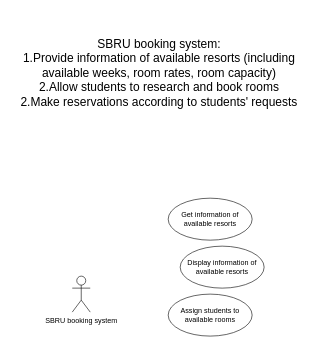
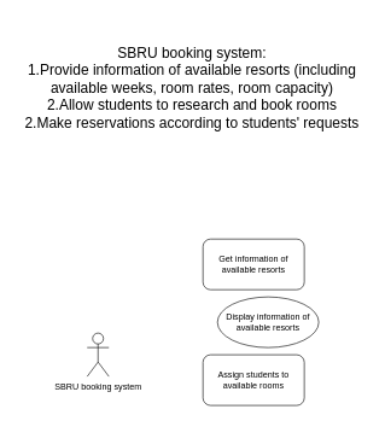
  <mxCell id="0" />
  <mxCell id="1" parent="0" />
  <mxCell id="2" value="&lt;font style=&quot;font-size: 20px;&quot;&gt;SBRU booking system:&lt;br&gt;1.Provide information of available resorts (including available weeks, room rates, room capacity)&lt;br&gt;2.Allow students to research and book rooms&lt;br&gt;2.Make reservations according to students' requests&lt;/font&gt;" style="text;html=1;strokeColor=none;fillColor=none;align=center;verticalAlign=middle;whiteSpace=wrap;rounded=0;" vertex="1" parent="1"><mxGeometry x="20" y="20" width="490" height="200" as="geometry" /></mxCell>
  <mxCell id="3" value="SBRU booking system" style="shape=umlActor;verticalLabelPosition=bottom;verticalAlign=top;html=1;" vertex="1" parent="1"><mxGeometry x="120" y="460" width="30" height="60" as="geometry" /></mxCell>
- <mxCell id="4" value="Get information of available resorts" style="ellipse;whiteSpace=wrap;html=1;" vertex="1" parent="1"><mxGeometry x="280" y="330" width="140" height="70" as="geometry" /></mxCell>
+ <mxCell id="4" value="Get information of available resorts" style="whiteSpace=wrap;html=1;rounded=1;" vertex="1" parent="1"><mxGeometry x="280" y="330" width="140" height="70" as="geometry" /></mxCell>
  <mxCell id="5" value="Display information of available resorts" style="ellipse;whiteSpace=wrap;html=1;" vertex="1" parent="1"><mxGeometry x="300" y="410" width="140" height="70" as="geometry" /></mxCell>
- <mxCell id="6" value="Assign students to available rooms" style="ellipse;whiteSpace=wrap;html=1;" vertex="1" parent="1"><mxGeometry x="280" y="490" width="140" height="70" as="geometry" /></mxCell>
+ <mxCell id="6" value="Assign students to available rooms" style="whiteSpace=wrap;html=1;rounded=1;" vertex="1" parent="1"><mxGeometry x="280" y="490" width="140" height="70" as="geometry" /></mxCell>
